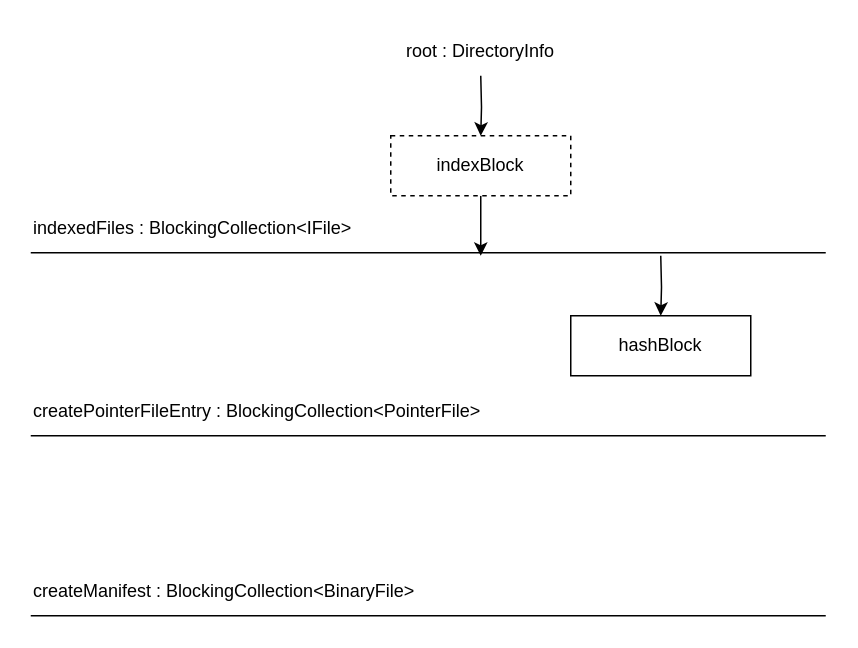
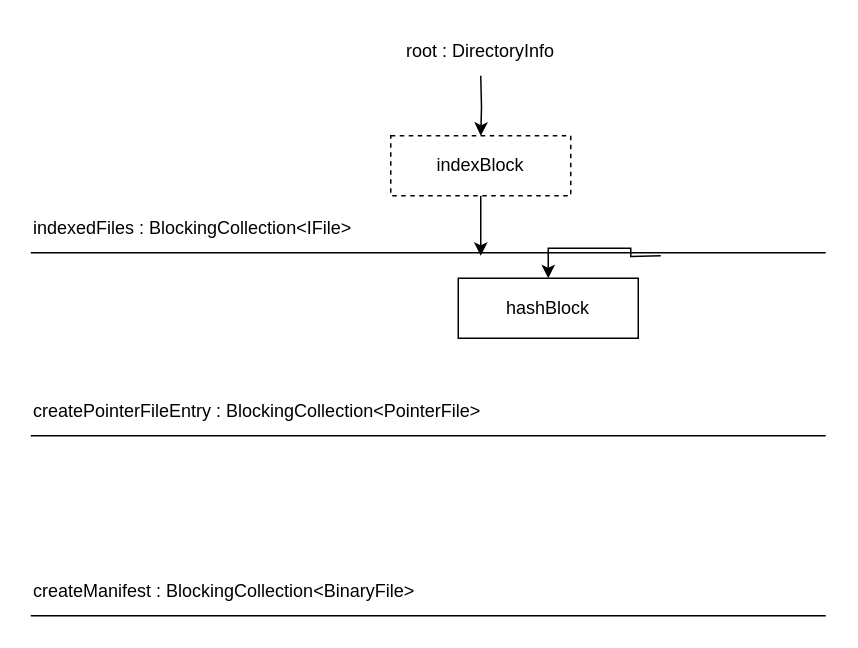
  <mxCell id="0" />
  <mxCell id="1" parent="0" />
  <mxCell id="2" value="" style="endArrow=none;html=1;" edge="1" parent="1"><mxGeometry width="50" height="50" relative="1" as="geometry"><mxPoint x="20" y="168" as="sourcePoint" /><mxPoint x="550" y="168" as="targetPoint" /></mxGeometry></mxCell>
  <mxCell id="3" value="indexedFiles : BlockingCollection&amp;lt;IFile&amp;gt;" style="text;whiteSpace=wrap;html=1;" vertex="1" parent="1"><mxGeometry x="20" y="138" width="240" height="30" as="geometry" /></mxCell>
  <mxCell id="4" style="edgeStyle=orthogonalEdgeStyle;rounded=0;orthogonalLoop=1;jettySize=auto;html=1;" edge="1" parent="1" source="5"><mxGeometry relative="1" as="geometry"><mxPoint x="320" y="170" as="targetPoint" /></mxGeometry></mxCell>
  <mxCell id="5" value="indexBlock" style="rounded=0;whiteSpace=wrap;html=1;dashed=1;" vertex="1" parent="1"><mxGeometry x="260" y="90" width="120" height="40" as="geometry" /></mxCell>
  <mxCell id="6" value="" style="edgeStyle=orthogonalEdgeStyle;rounded=0;orthogonalLoop=1;jettySize=auto;html=1;" edge="1" parent="1" target="5"><mxGeometry relative="1" as="geometry"><mxPoint x="320" y="50" as="sourcePoint" /></mxGeometry></mxCell>
  <mxCell id="7" value="root : DirectoryInfo" style="text;whiteSpace=wrap;html=1;align=center;" vertex="1" parent="1"><mxGeometry x="260" y="20" width="120" height="30" as="geometry" /></mxCell>
  <mxCell id="8" value="" style="endArrow=none;html=1;" edge="1" parent="1"><mxGeometry width="50" height="50" relative="1" as="geometry"><mxPoint x="20" y="290" as="sourcePoint" /><mxPoint x="550" y="290" as="targetPoint" /></mxGeometry></mxCell>
  <mxCell id="9" value="createPointerFileEntry : BlockingCollection&amp;lt;PointerFile&amp;gt;" style="text;whiteSpace=wrap;html=1;" vertex="1" parent="1"><mxGeometry x="20" y="260" width="330" height="30" as="geometry" /></mxCell>
  <mxCell id="10" value="" style="endArrow=none;html=1;" edge="1" parent="1"><mxGeometry width="50" height="50" relative="1" as="geometry"><mxPoint x="20" y="410" as="sourcePoint" /><mxPoint x="550" y="410" as="targetPoint" /></mxGeometry></mxCell>
  <mxCell id="11" value="createManifest : BlockingCollection&amp;lt;BinaryFile&amp;gt;" style="text;whiteSpace=wrap;html=1;" vertex="1" parent="1"><mxGeometry x="20" y="380" width="330" height="30" as="geometry" /></mxCell>
- <mxCell id="12" value="hashBlock" style="rounded=0;whiteSpace=wrap;html=1;" vertex="1" parent="1"><mxGeometry x="380" y="210" width="120" height="40" as="geometry" /></mxCell>
+ <mxCell id="12" value="hashBlock" style="rounded=0;whiteSpace=wrap;html=1;" vertex="1" parent="1"><mxGeometry x="305" y="185" width="120" height="40" as="geometry" /></mxCell>
  <mxCell id="13" style="edgeStyle=orthogonalEdgeStyle;rounded=0;orthogonalLoop=1;jettySize=auto;html=1;entryX=0.5;entryY=0;entryDx=0;entryDy=0;" edge="1" parent="1" target="12"><mxGeometry relative="1" as="geometry"><mxPoint x="330" y="180" as="targetPoint" /><mxPoint x="440" y="170" as="sourcePoint" /></mxGeometry></mxCell>
